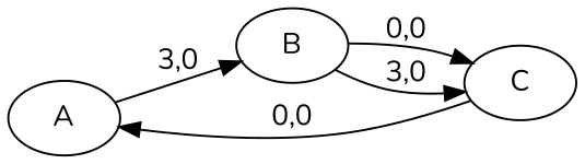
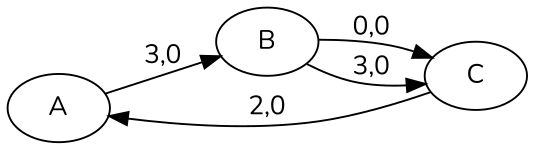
  digraph {
    fontname=Nunito
    rankdir=LR
    node [fontname=Nunito]
    edge [fontname=Nunito]
    A
    B
    C
    A -> B [label="3,0"]
    B -> C [label="0,0"]
    B -> C [label="3,0"]
-   C -> A [label="0,0"]
+   C -> A [label="2,0"]
  }
